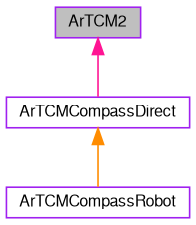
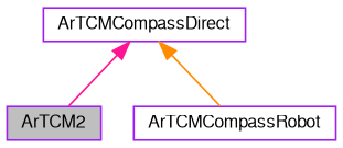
  digraph {
    node [color=purple fillcolor=white fontname=FreeSans fontsize=10 shape=record style=filled]
    edge [dir=back fontname=FreeSans fontsize=10 labelfontname=FreeSans labelfontsize=10 style=solid]
    n1 [fillcolor=grey75 fontcolor=black height=0.2 label=ArTCM2 width=0.4]
    n2 [height=0.2 label=ArTCMCompassDirect width=0.4]
    n3 [height=0.2 label=ArTCMCompassRobot width=0.4]
-   n1 -> n2 [color=deeppink]
+   n2 -> n1 [color=deeppink]
    n2 -> n3 [color=darkorange]
  }
